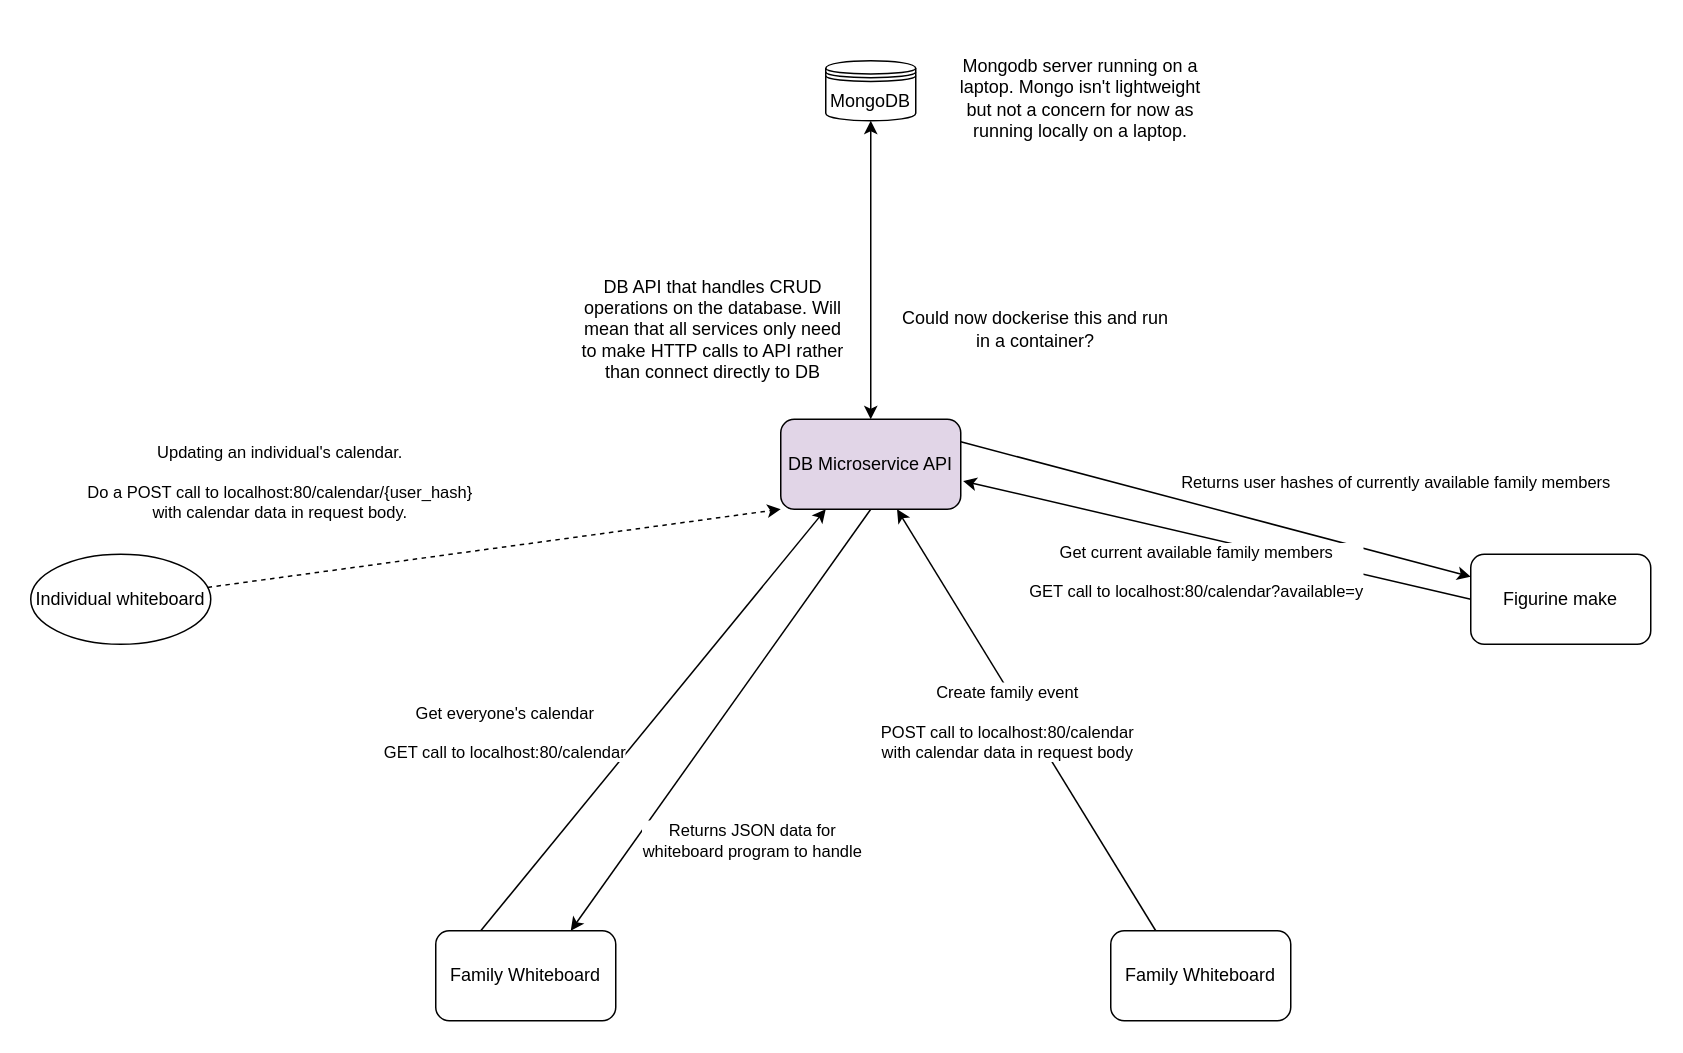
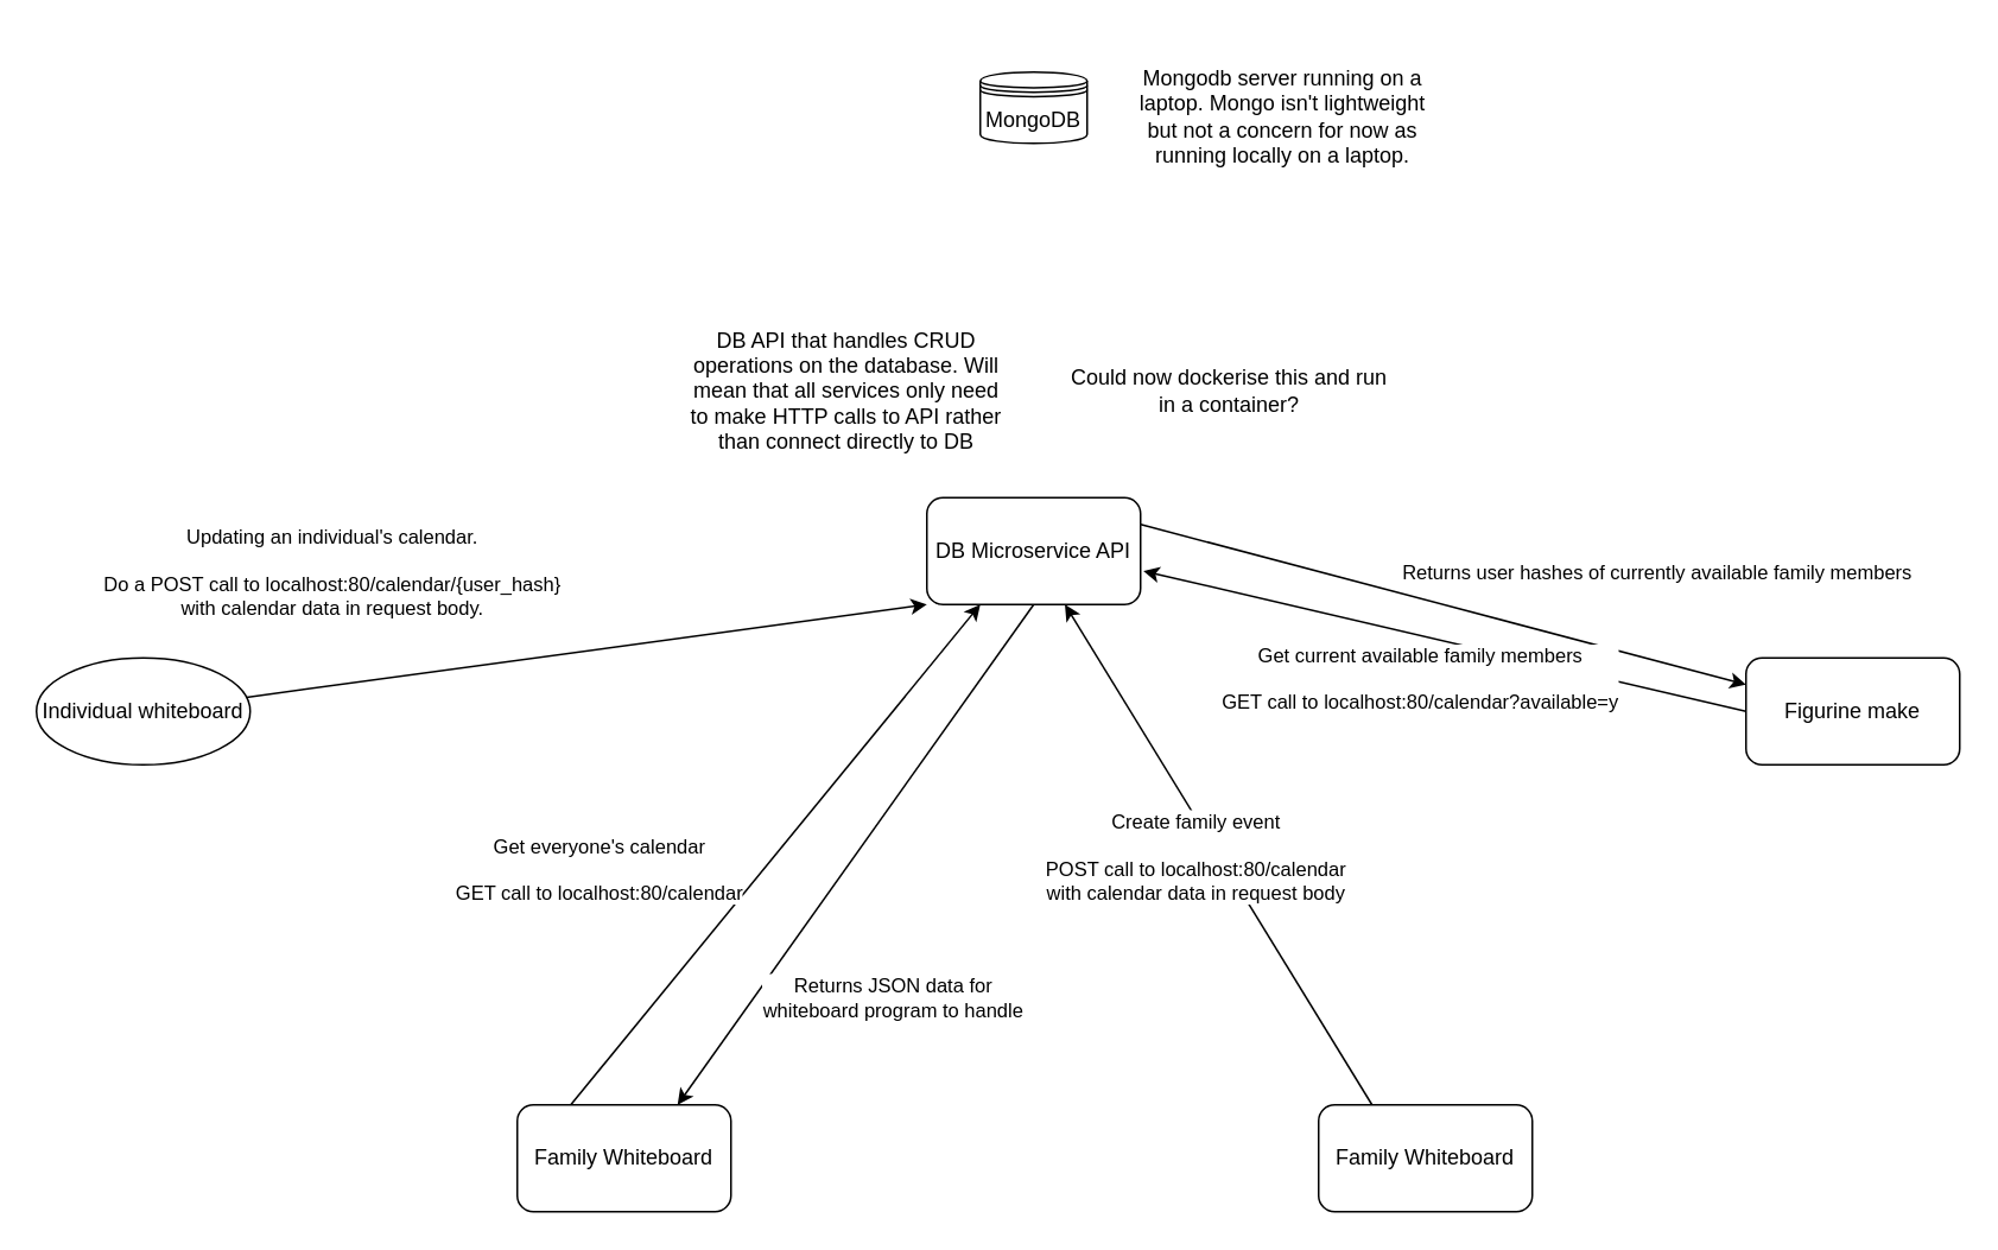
  <mxCell id="0" />
  <mxCell id="1" parent="0" />
- <mxCell id="2" style="edgeStyle=orthogonalEdgeStyle;rounded=0;orthogonalLoop=1;jettySize=auto;html=1;entryX=0.5;entryY=0;entryDx=0;entryDy=0;startArrow=classic;startFill=1;" edge="1" parent="1" source="3" target="9"><mxGeometry relative="1" as="geometry" /></mxCell>
  <mxCell id="3" value="MongoDB" style="shape=datastore;whiteSpace=wrap;html=1;" vertex="1" parent="1"><mxGeometry x="550" y="40" width="60" height="40" as="geometry" /></mxCell>
  <mxCell id="4" value="Mongodb server running on a laptop. Mongo isn't lightweight but not a concern for now as running locally on a laptop." style="text;html=1;strokeColor=none;fillColor=none;align=center;verticalAlign=middle;whiteSpace=wrap;rounded=0;" vertex="1" parent="1"><mxGeometry x="630" y="20" width="180" height="90" as="geometry" /></mxCell>
  <mxCell id="5" style="rounded=0;orthogonalLoop=1;jettySize=auto;html=1;exitX=0.5;exitY=1;exitDx=0;exitDy=0;entryX=0.75;entryY=0;entryDx=0;entryDy=0;" edge="1" parent="1" source="9" target="17"><mxGeometry relative="1" as="geometry" /></mxCell>
  <mxCell id="6" value="Returns JSON data for&lt;br&gt;whiteboard program to handle" style="edgeLabel;html=1;align=center;verticalAlign=middle;resizable=0;points=[];" vertex="1" connectable="0" parent="5"><mxGeometry x="0.147" y="1" relative="1" as="geometry"><mxPoint x="34" y="59" as="offset" /></mxGeometry></mxCell>
  <mxCell id="7" style="rounded=0;orthogonalLoop=1;jettySize=auto;html=1;exitX=1;exitY=0.25;exitDx=0;exitDy=0;entryX=0;entryY=0.25;entryDx=0;entryDy=0;" edge="1" parent="1" source="9" target="23"><mxGeometry relative="1" as="geometry" /></mxCell>
  <mxCell id="8" value="Returns user hashes of currently available family members" style="edgeLabel;html=1;align=center;verticalAlign=middle;resizable=0;points=[];" vertex="1" connectable="0" parent="7"><mxGeometry x="-0.061" y="1" relative="1" as="geometry"><mxPoint x="130" y="-15" as="offset" /></mxGeometry></mxCell>
- <mxCell id="9" value="DB Microservice API" style="rounded=1;whiteSpace=wrap;html=1;fillColor=#e1d5e7;" vertex="1" parent="1"><mxGeometry x="520" y="279" width="120" height="60" as="geometry" /></mxCell>
+ <mxCell id="9" value="DB Microservice API" style="rounded=1;whiteSpace=wrap;html=1;" vertex="1" parent="1"><mxGeometry x="520" y="279" width="120" height="60" as="geometry" /></mxCell>
  <mxCell id="10" value="DB API that handles CRUD operations on the database. Will mean that all services only need to make HTTP calls to API rather than connect directly to DB" style="text;html=1;strokeColor=none;fillColor=none;align=center;verticalAlign=middle;whiteSpace=wrap;rounded=0;" vertex="1" parent="1"><mxGeometry x="385" y="174" width="180" height="90" as="geometry" /></mxCell>
  <mxCell id="11" value="Could now dockerise this and run in a container?" style="text;html=1;strokeColor=none;fillColor=none;align=center;verticalAlign=middle;whiteSpace=wrap;rounded=0;" vertex="1" parent="1"><mxGeometry x="600" y="174" width="180" height="90" as="geometry" /></mxCell>
- <mxCell id="12" style="rounded=0;orthogonalLoop=1;jettySize=auto;html=1;entryX=0;entryY=1;entryDx=0;entryDy=0;dashed=1;" edge="1" parent="1" source="14" target="9"><mxGeometry relative="1" as="geometry" /></mxCell>
+ <mxCell id="12" style="rounded=0;orthogonalLoop=1;jettySize=auto;html=1;entryX=0;entryY=1;entryDx=0;entryDy=0;" edge="1" parent="1" source="14" target="9"><mxGeometry relative="1" as="geometry" /></mxCell>
  <mxCell id="13" value="Updating an individual's calendar.&lt;br&gt;&lt;br&gt;Do a POST call to localhost:80/calendar/{user_hash}&lt;br&gt;with calendar data in request body." style="edgeLabel;html=1;align=center;verticalAlign=middle;resizable=0;points=[];" vertex="1" connectable="0" parent="12"><mxGeometry x="-0.132" y="1" relative="1" as="geometry"><mxPoint x="-118" y="-47" as="offset" /></mxGeometry></mxCell>
  <mxCell id="14" value="Individual whiteboard" style="ellipse;whiteSpace=wrap;html=1;" vertex="1" parent="1"><mxGeometry x="20" y="369" width="120" height="60" as="geometry" /></mxCell>
  <mxCell id="15" style="rounded=0;orthogonalLoop=1;jettySize=auto;html=1;exitX=0.25;exitY=0;exitDx=0;exitDy=0;entryX=0.25;entryY=1;entryDx=0;entryDy=0;" edge="1" parent="1" source="17" target="9"><mxGeometry relative="1" as="geometry" /></mxCell>
  <mxCell id="16" value="Get everyone's calendar&lt;br&gt;&lt;br&gt;GET call to localhost:80/calendar" style="edgeLabel;html=1;align=center;verticalAlign=middle;resizable=0;points=[];" vertex="1" connectable="0" parent="15"><mxGeometry x="-0.069" y="2" relative="1" as="geometry"><mxPoint x="-90" as="offset" /></mxGeometry></mxCell>
  <mxCell id="17" value="Family Whiteboard" style="rounded=1;whiteSpace=wrap;html=1;" vertex="1" parent="1"><mxGeometry x="290" y="620" width="120" height="60" as="geometry" /></mxCell>
  <mxCell id="18" style="rounded=0;orthogonalLoop=1;jettySize=auto;html=1;exitX=0.25;exitY=0;exitDx=0;exitDy=0;entryX=0.646;entryY=1;entryDx=0;entryDy=0;entryPerimeter=0;" edge="1" parent="1" source="20" target="9"><mxGeometry relative="1" as="geometry" /></mxCell>
  <mxCell id="19" value="Create family event&lt;br&gt;&lt;br&gt;POST call to localhost:80/calendar&lt;br&gt;with calendar data in request body" style="edgeLabel;html=1;align=center;verticalAlign=middle;resizable=0;points=[];" vertex="1" connectable="0" parent="18"><mxGeometry x="-0.073" y="1" relative="1" as="geometry"><mxPoint x="-19" y="-10" as="offset" /></mxGeometry></mxCell>
  <mxCell id="20" value="Family Whiteboard" style="rounded=1;whiteSpace=wrap;html=1;" vertex="1" parent="1"><mxGeometry x="740" y="620" width="120" height="60" as="geometry" /></mxCell>
  <mxCell id="21" style="rounded=0;orthogonalLoop=1;jettySize=auto;html=1;exitX=0;exitY=0.5;exitDx=0;exitDy=0;entryX=1.013;entryY=0.686;entryDx=0;entryDy=0;entryPerimeter=0;" edge="1" parent="1" source="23" target="9"><mxGeometry relative="1" as="geometry" /></mxCell>
  <mxCell id="22" value="Get current available family members&lt;br&gt;&lt;br&gt;GET call to localhost:80/calendar?available=y" style="edgeLabel;html=1;align=center;verticalAlign=middle;resizable=0;points=[];" vertex="1" connectable="0" parent="21"><mxGeometry x="0.082" relative="1" as="geometry"><mxPoint y="24" as="offset" /></mxGeometry></mxCell>
  <mxCell id="23" value="Figurine make" style="rounded=1;whiteSpace=wrap;html=1;" vertex="1" parent="1"><mxGeometry x="980" y="369" width="120" height="60" as="geometry" /></mxCell>
